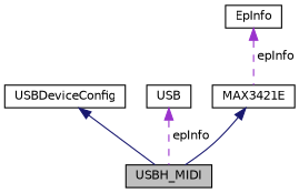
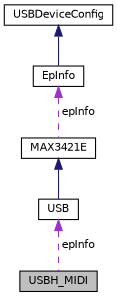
  digraph {
    node [color=black fillcolor=white fontname=Helvetica fontsize=10 shape=record style=filled]
    edge [color=midnightblue dir=back fontname=Helvetica fontsize=10 labelfontname=Helvetica labelfontsize=10 style=solid]
    n1 [fillcolor=grey75 fontcolor=black height=0.2 label=USBH_MIDI width=0.4]
    n2 [height=0.2 label=USBDeviceConfig width=0.4]
    n3 [height=0.2 label=USB width=0.4]
    n4 [height=0.2 label=MAX3421E width=0.4]
    n5 [height=0.2 label=EpInfo width=0.4]
-   n2 -> n1
+   n2 -> n5
    n3 -> n1 [color=darkorchid3 label=" epInfo" style=dashed]
-   n4 -> n1
+   n4 -> n3
    n5 -> n4 [color=darkorchid3 label=" epInfo" style=dashed]
  }
